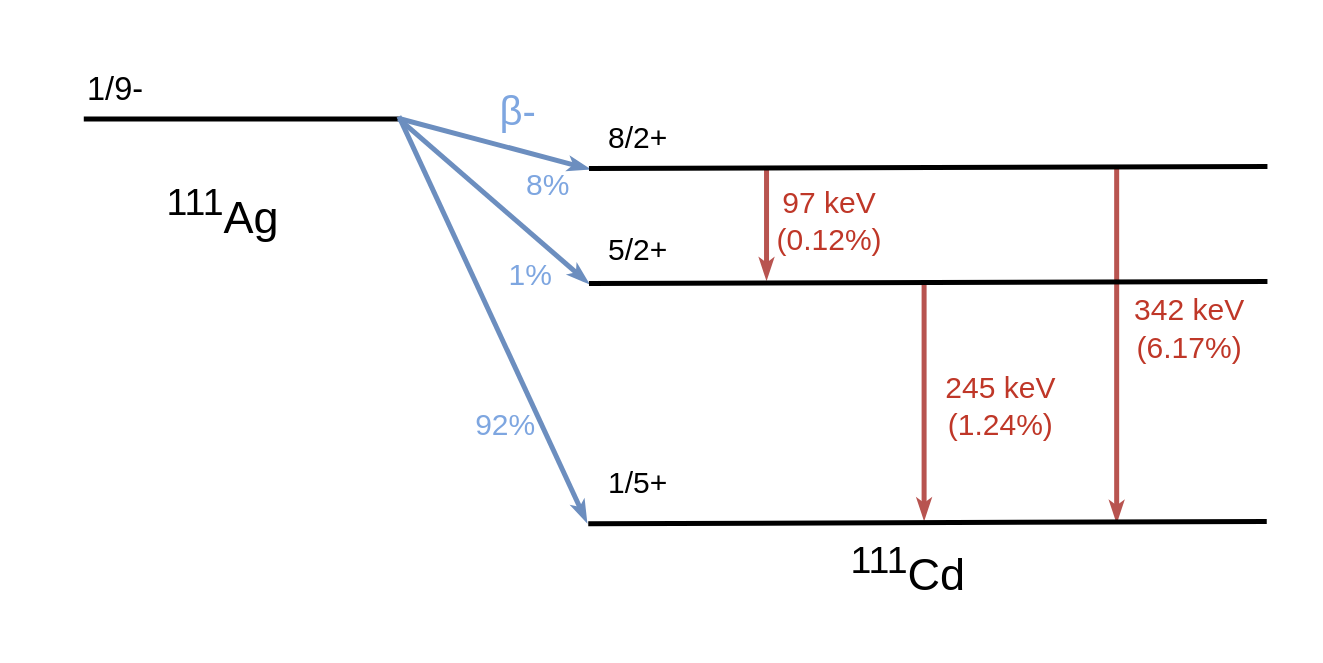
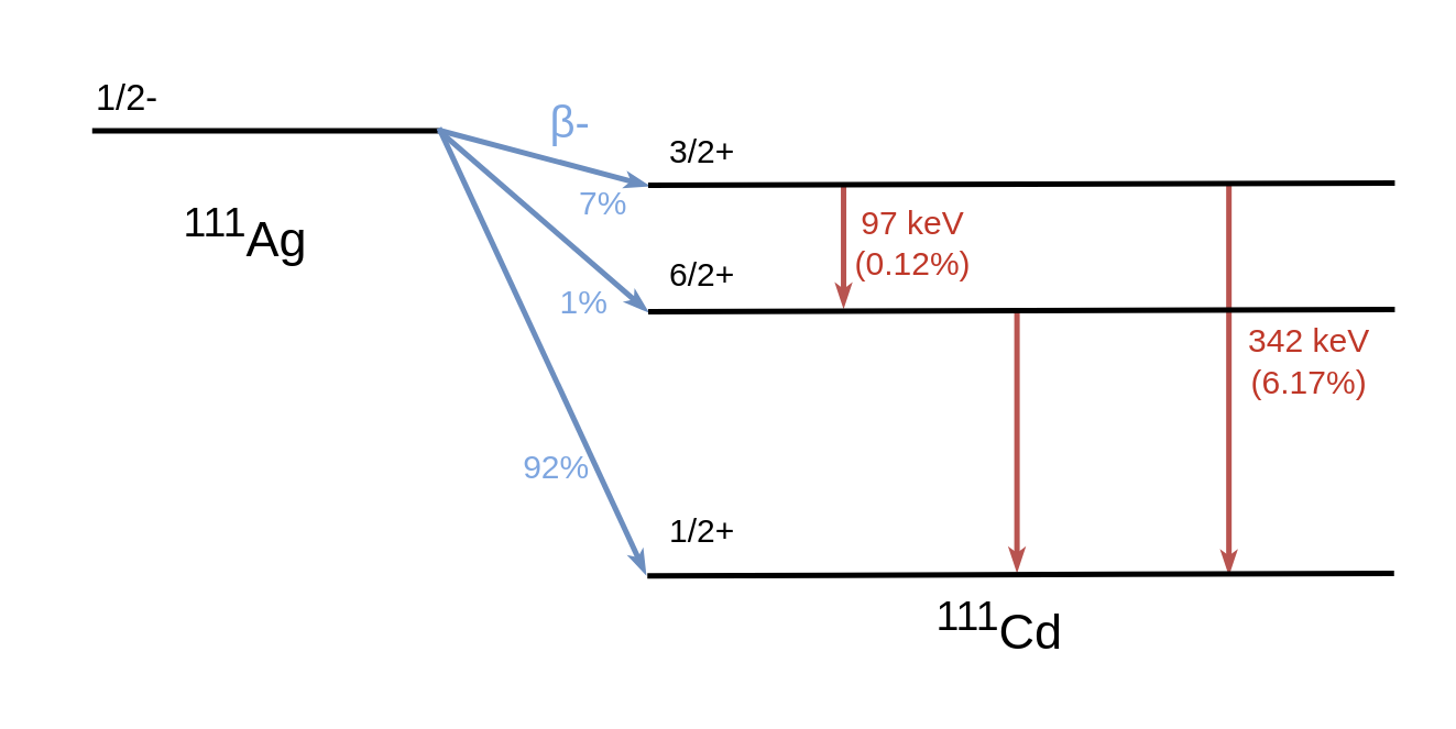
  <mxCell id="0" />
  <mxCell id="1" parent="0" />
  <mxCell id="2" value="" style="endArrow=classicThin;html=1;rounded=0;endFill=1;startSize=2;endSize=2;fillColor=#f8cecc;strokeColor=#b85450;strokeWidth=2;" edge="1" parent="1"><mxGeometry width="50" height="50" relative="1" as="geometry"><mxPoint x="446" y="67" as="sourcePoint" /><mxPoint x="446" y="208" as="targetPoint" /></mxGeometry></mxCell>
  <mxCell id="3" value="" style="endArrow=classicThin;html=1;rounded=0;endFill=1;startSize=2;endSize=2;fillColor=#f8cecc;strokeColor=#b85450;strokeWidth=2;" edge="1" parent="1"><mxGeometry width="50" height="50" relative="1" as="geometry"><mxPoint x="369" y="112" as="sourcePoint" /><mxPoint x="369" y="207" as="targetPoint" /></mxGeometry></mxCell>
  <mxCell id="4" value="" style="endArrow=classicThin;html=1;rounded=0;endFill=1;startSize=2;endSize=2;fillColor=#f8cecc;strokeColor=#b85450;strokeWidth=2;" edge="1" parent="1"><mxGeometry width="50" height="50" relative="1" as="geometry"><mxPoint x="306" y="66" as="sourcePoint" /><mxPoint x="306" y="111" as="targetPoint" /></mxGeometry></mxCell>
  <mxCell id="5" value="" style="endArrow=none;html=1;rounded=0;strokeWidth=2;" edge="1" parent="1"><mxGeometry width="50" height="50" relative="1" as="geometry"><mxPoint x="33" y="47" as="sourcePoint" /><mxPoint x="159" y="47" as="targetPoint" /></mxGeometry></mxCell>
  <mxCell id="6" value="&lt;div style=&quot;font-size: 18px;&quot; align=&quot;center&quot;&gt;&lt;font style=&quot;font-size: 18px;&quot;&gt;&lt;sup&gt;111&lt;/sup&gt;Ag&lt;/font&gt;&lt;/div&gt;" style="text;html=1;strokeColor=none;fillColor=none;align=center;verticalAlign=middle;whiteSpace=wrap;rounded=0;" vertex="1" parent="1"><mxGeometry x="57" y="70" width="64" height="30" as="geometry" /></mxCell>
- <mxCell id="7" value="&lt;font style=&quot;font-size: 13px;&quot;&gt;1/9-&lt;/font&gt;" style="text;html=1;strokeColor=none;fillColor=none;align=center;verticalAlign=middle;whiteSpace=wrap;rounded=0;" vertex="1" parent="1"><mxGeometry x="20" y="20" width="52" height="30" as="geometry" /></mxCell>
+ <mxCell id="7" value="&lt;font style=&quot;font-size: 13px;&quot;&gt;1/2-&lt;/font&gt;" style="text;html=1;strokeColor=none;fillColor=none;align=center;verticalAlign=middle;whiteSpace=wrap;rounded=0;" vertex="1" parent="1"><mxGeometry x="20" y="20" width="52" height="30" as="geometry" /></mxCell>
  <mxCell id="8" value="" style="endArrow=classicThin;html=1;rounded=0;endFill=1;startSize=2;endSize=2;fillColor=#dae8fc;strokeColor=#6c8ebf;strokeWidth=2;" edge="1" parent="1"><mxGeometry width="50" height="50" relative="1" as="geometry"><mxPoint x="159" y="46" as="sourcePoint" /><mxPoint x="234" y="208" as="targetPoint" /></mxGeometry></mxCell>
  <mxCell id="9" value="" style="endArrow=none;html=1;rounded=0;strokeWidth=2;exitX=0.162;exitY=1.028;exitDx=0;exitDy=0;exitPerimeter=0;" edge="1" parent="1"><mxGeometry width="50" height="50" relative="1" as="geometry"><mxPoint x="234.72" y="208.84" as="sourcePoint" /><mxPoint x="506" y="208" as="targetPoint" /></mxGeometry></mxCell>
  <mxCell id="10" value="&lt;div style=&quot;font-size: 18px;&quot; align=&quot;center&quot;&gt;&lt;font style=&quot;font-size: 18px;&quot;&gt;&lt;sup&gt;111&lt;/sup&gt;Cd&lt;/font&gt;&lt;/div&gt;" style="text;html=1;strokeColor=none;fillColor=none;align=center;verticalAlign=middle;whiteSpace=wrap;rounded=0;" vertex="1" parent="1"><mxGeometry x="331" y="213" width="64" height="30" as="geometry" /></mxCell>
- <mxCell id="11" value="&lt;font style=&quot;font-size: 12px;&quot;&gt;1/5+&lt;/font&gt;" style="text;html=1;strokeColor=none;fillColor=none;align=center;verticalAlign=middle;whiteSpace=wrap;rounded=0;" vertex="1" parent="1"><mxGeometry x="225" y="178" width="60" height="30" as="geometry" /></mxCell>
+ <mxCell id="11" value="&lt;font style=&quot;font-size: 12px;&quot;&gt;1/2+&lt;/font&gt;" style="text;html=1;strokeColor=none;fillColor=none;align=center;verticalAlign=middle;whiteSpace=wrap;rounded=0;" vertex="1" parent="1"><mxGeometry x="225" y="178" width="60" height="30" as="geometry" /></mxCell>
  <mxCell id="12" value="" style="endArrow=classicThin;html=1;rounded=0;endFill=1;startSize=2;endSize=2;fillColor=#dae8fc;strokeColor=#6c8ebf;strokeWidth=2;entryX=0.016;entryY=0.92;entryDx=0;entryDy=0;entryPerimeter=0;" edge="1" parent="1" target="14"><mxGeometry width="50" height="50" relative="1" as="geometry"><mxPoint x="159" y="47" as="sourcePoint" /><mxPoint x="209" y="86" as="targetPoint" /></mxGeometry></mxCell>
  <mxCell id="13" value="" style="endArrow=classicThin;html=1;rounded=0;exitX=0.998;exitY=0.161;exitDx=0;exitDy=0;exitPerimeter=0;endFill=1;startSize=2;endSize=2;fillColor=#dae8fc;strokeColor=#6c8ebf;strokeWidth=2;" edge="1" parent="1"><mxGeometry width="50" height="50" relative="1" as="geometry"><mxPoint x="159.002" y="46.83" as="sourcePoint" /><mxPoint x="235" y="67" as="targetPoint" /></mxGeometry></mxCell>
- <mxCell id="14" value="&lt;font style=&quot;font-size: 12px;&quot;&gt;5/2+&lt;/font&gt;" style="text;html=1;strokeColor=none;fillColor=none;align=center;verticalAlign=middle;whiteSpace=wrap;rounded=0;" vertex="1" parent="1"><mxGeometry x="234" y="85" width="42" height="30" as="geometry" /></mxCell>
- <mxCell id="15" value="&lt;font style=&quot;font-size: 12px;&quot;&gt;8/2+&lt;/font&gt;" style="text;html=1;strokeColor=none;fillColor=none;align=center;verticalAlign=middle;whiteSpace=wrap;rounded=0;" vertex="1" parent="1"><mxGeometry x="225" y="40" width="60" height="30" as="geometry" /></mxCell>
+ <mxCell id="14" value="&lt;font style=&quot;font-size: 12px;&quot;&gt;6/2+&lt;/font&gt;" style="text;html=1;strokeColor=none;fillColor=none;align=center;verticalAlign=middle;whiteSpace=wrap;rounded=0;" vertex="1" parent="1"><mxGeometry x="234" y="85" width="42" height="30" as="geometry" /></mxCell>
+ <mxCell id="15" value="&lt;font style=&quot;font-size: 12px;&quot;&gt;3/2+&lt;/font&gt;" style="text;html=1;strokeColor=none;fillColor=none;align=center;verticalAlign=middle;whiteSpace=wrap;rounded=0;" vertex="1" parent="1"><mxGeometry x="225" y="40" width="60" height="30" as="geometry" /></mxCell>
  <mxCell id="16" value="&lt;div&gt;&lt;font color=&quot;#bf3728&quot;&gt;97 keV&lt;/font&gt;&lt;/div&gt;&lt;div&gt;&lt;font color=&quot;#bf3728&quot;&gt;(0.12%)&lt;br&gt;&lt;/font&gt;&lt;/div&gt;" style="text;html=1;strokeColor=none;fillColor=none;align=center;verticalAlign=middle;whiteSpace=wrap;rounded=0;" vertex="1" parent="1"><mxGeometry x="310" y="71" width="43" height="33" as="geometry" /></mxCell>
  <mxCell id="17" value="&lt;font style=&quot;font-size: 12px;&quot; color=&quot;#7ea6e0&quot;&gt;1%&lt;/font&gt;" style="text;html=1;strokeColor=none;fillColor=none;align=center;verticalAlign=middle;whiteSpace=wrap;rounded=0;" vertex="1" parent="1"><mxGeometry x="196" y="105" width="32" height="10" as="geometry" /></mxCell>
- <mxCell id="18" value="&lt;font style=&quot;font-size: 12px;&quot; color=&quot;#7ea6e0&quot;&gt;8%&lt;/font&gt;" style="text;html=1;strokeColor=none;fillColor=none;align=center;verticalAlign=middle;whiteSpace=wrap;rounded=0;" vertex="1" parent="1"><mxGeometry x="203" y="69" width="32" height="10" as="geometry" /></mxCell>
+ <mxCell id="18" value="&lt;font style=&quot;font-size: 12px;&quot; color=&quot;#7ea6e0&quot;&gt;7%&lt;/font&gt;" style="text;html=1;strokeColor=none;fillColor=none;align=center;verticalAlign=middle;whiteSpace=wrap;rounded=0;" vertex="1" parent="1"><mxGeometry x="203" y="69" width="32" height="10" as="geometry" /></mxCell>
  <mxCell id="19" value="&lt;font style=&quot;font-size: 12px;&quot; color=&quot;#7ea6e0&quot;&gt;92%&lt;/font&gt;" style="text;html=1;strokeColor=none;fillColor=none;align=center;verticalAlign=middle;whiteSpace=wrap;rounded=0;" vertex="1" parent="1"><mxGeometry x="186" y="165" width="32" height="10" as="geometry" /></mxCell>
  <mxCell id="20" value="&lt;div&gt;&lt;font color=&quot;#bf3728&quot;&gt;342 keV&lt;/font&gt;&lt;/div&gt;&lt;div&gt;&lt;font color=&quot;#bf3728&quot;&gt;(6.17%)&lt;br&gt;&lt;/font&gt;&lt;/div&gt;" style="text;html=1;strokeColor=none;fillColor=none;align=center;verticalAlign=middle;whiteSpace=wrap;rounded=0;" vertex="1" parent="1"><mxGeometry x="448" y="123" width="55" height="15" as="geometry" /></mxCell>
- <mxCell id="21" value="&lt;div&gt;&lt;font color=&quot;#bf3728&quot;&gt;245 keV&lt;/font&gt;&lt;/div&gt;&lt;div&gt;&lt;font color=&quot;#bf3728&quot;&gt;(1.24%)&lt;br&gt;&lt;/font&gt;&lt;/div&gt;" style="text;html=1;strokeColor=none;fillColor=none;align=center;verticalAlign=middle;whiteSpace=wrap;rounded=0;" vertex="1" parent="1"><mxGeometry x="373" y="154" width="54" height="15" as="geometry" /></mxCell>
  <mxCell id="22" value="" style="endArrow=none;html=1;rounded=0;strokeWidth=2;exitX=0.162;exitY=1.028;exitDx=0;exitDy=0;exitPerimeter=0;" edge="1" parent="1"><mxGeometry width="50" height="50" relative="1" as="geometry"><mxPoint x="235" y="112.84" as="sourcePoint" /><mxPoint x="506.28" y="112" as="targetPoint" /></mxGeometry></mxCell>
  <mxCell id="23" value="" style="endArrow=none;html=1;rounded=0;strokeWidth=2;exitX=0.162;exitY=1.028;exitDx=0;exitDy=0;exitPerimeter=0;" edge="1" parent="1"><mxGeometry width="50" height="50" relative="1" as="geometry"><mxPoint x="235" y="66.84" as="sourcePoint" /><mxPoint x="506.28" y="66" as="targetPoint" /></mxGeometry></mxCell>
  <mxCell id="24" value="&lt;font style=&quot;font-size: 16px;&quot; color=&quot;#7ea6e0&quot;&gt;β&lt;/font&gt;&lt;font style=&quot;font-size: 16px;&quot; color=&quot;#7ea6e0&quot;&gt;-&lt;/font&gt;" style="text;html=1;strokeColor=none;fillColor=none;align=center;verticalAlign=middle;whiteSpace=wrap;rounded=0;" vertex="1" parent="1"><mxGeometry x="191" y="39" width="32" height="10" as="geometry" /></mxCell>
